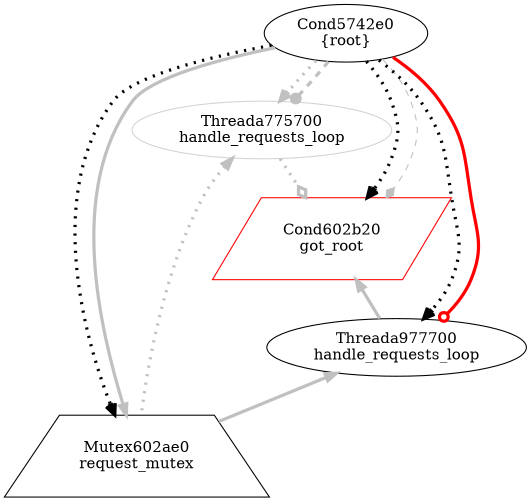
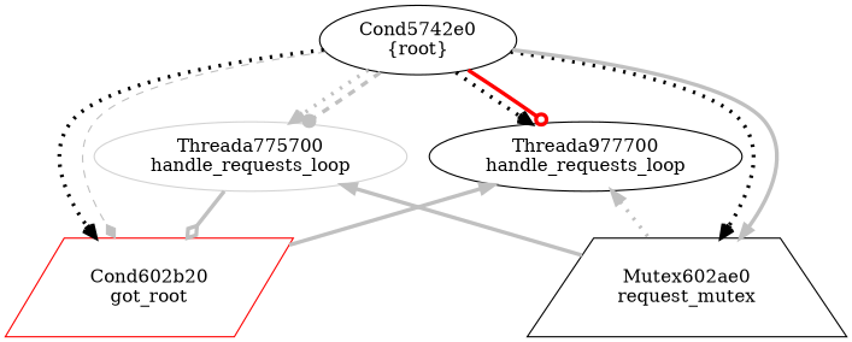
  digraph {
    node [color=black]
    edge [arrowhead=open color=grey penwidth=3]
    n1 [color=lightgrey label="Threada775700\nhandle_requests_loop"]
    n2 [color=red label="Cond602b20\ngot_root" shape=parallelogram]
    n3 [label="Mutex602ae0\nrequest_mutex" shape=trapezium]
    n4 [label="Threada977700\nhandle_requests_loop"]
    n5 [label="Cond5742e0\n{root}"]
-   n1 -> n2 [arrowhead=odiamond style=dotted]
-   n1 -> n3 [dir=back style=dotted arrowhead=""]
-   n2 -> n4 [arrowhead=odiamond dir=back]
-   n4 -> n3 [dir=back arrowhead=""]
+   n1 -> n2 [arrowhead=odiamond]
+   n1 -> n3 [dir=back arrowhead=""]
+   n4 -> n2 [arrowhead=odiamond dir=back]
+   n4 -> n3 [dir=back style=dotted arrowhead=""]
    n5 -> n1 [style=dotted]
    n5 -> n1 [arrowhead=dot style=dashed]
    n5 -> n2 [style=dotted color=""]
    n5 -> n2 [arrowhead=diamond penwdith=6 style=dashed penwidth=""]
    n5 -> n3 [style=dotted color=""]
    n5 -> n3 [arrowhead=""]
    n5 -> n4 [style=dotted color=""]
    n5 -> n4 [arrowhead=odot color=red]
  }
